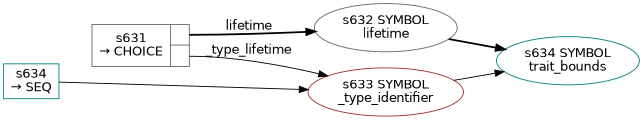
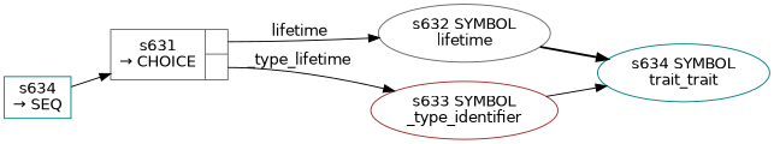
  digraph {
    fontname="DejaVu Sans"
    rankdir=LR
    node [color=teal fontname="DejaVu Sans"]
    edge [fontname="DejaVu Sans" style=solid]
    n1 [fixedsize=false label="s634\n&rarr; SEQ" peripheries=1 shape=record]
    n2 [color=gray40 fixedsize=false label="{s631\n&rarr; CHOICE|{<p0>|<p1>}}" peripheries=1 shape=record]
    n3 [color=gray40 label="s632 SYMBOL\nlifetime"]
    n4 [color=brown label="s633 SYMBOL\n_type_identifier"]
-   n5 [label="s634 SYMBOL\ntrait_bounds"]
-   n1 -> n4
-   n2 -> n3 [label=lifetime style=bold tailport=p0]
+   n5 [label="s634 SYMBOL\ntrait_trait"]
+   n1 -> n2
+   n2 -> n3 [label=lifetime tailport=p0]
    n2 -> n4 [label=_type_lifetime tailport=p1]
    n3 -> n5 [style=bold]
    n4 -> n5
  }
